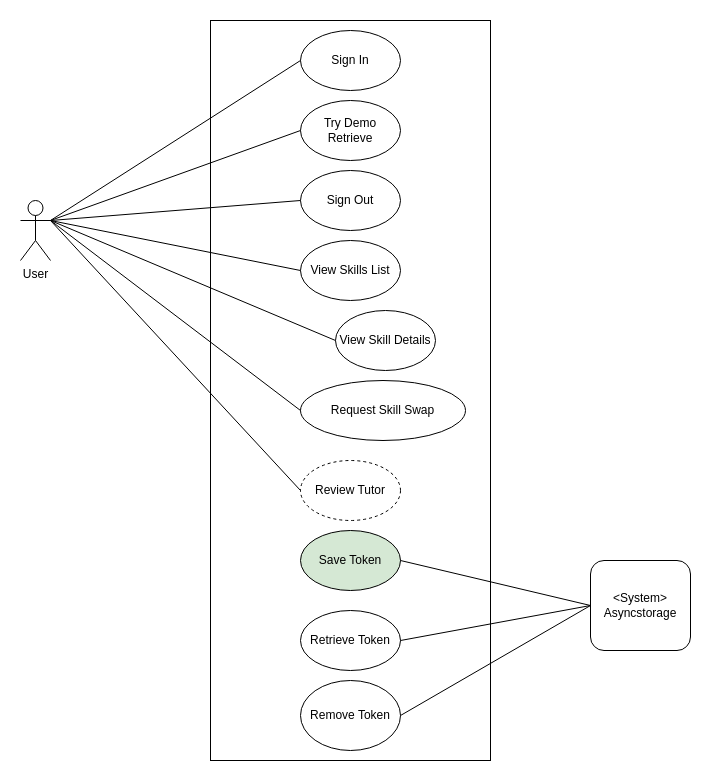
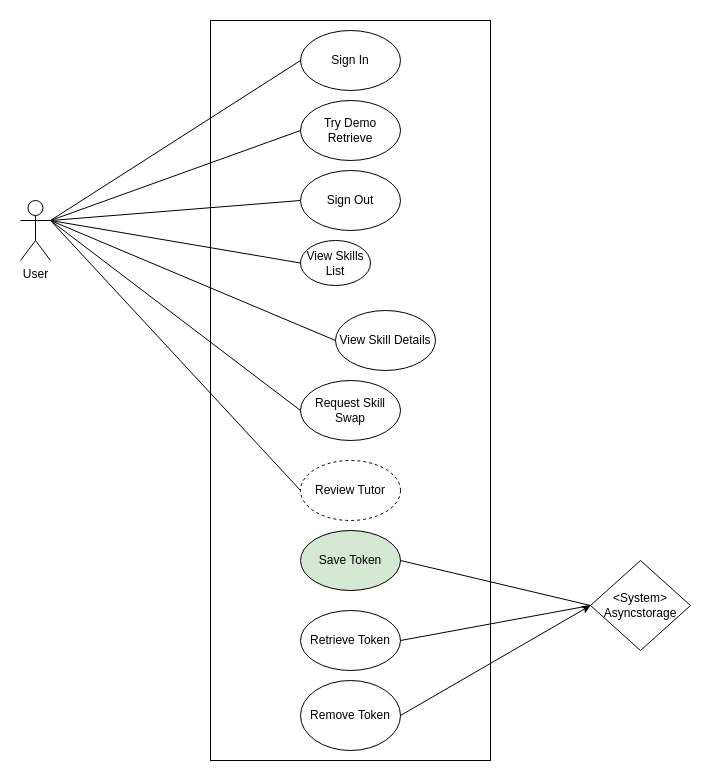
  <mxCell id="0" />
  <mxCell id="1" parent="0" />
  <mxCell id="2" value="" style="rounded=0;whiteSpace=wrap;html=1;" parent="1" vertex="1"><mxGeometry x="210" y="20" width="280" height="740" as="geometry" /></mxCell>
  <mxCell id="3" value="Sign Out" style="ellipse;whiteSpace=wrap;html=1;" parent="1" vertex="1"><mxGeometry x="300" y="170" width="100" height="60" as="geometry" /></mxCell>
  <mxCell id="4" value="Try Demo Retrieve" style="ellipse;whiteSpace=wrap;html=1;" parent="1" vertex="1"><mxGeometry x="300" y="100" width="100" height="60" as="geometry" /></mxCell>
  <mxCell id="5" value="Sign In" style="ellipse;whiteSpace=wrap;html=1;" parent="1" vertex="1"><mxGeometry x="300" y="30" width="100" height="60" as="geometry" /></mxCell>
  <mxCell id="6" value="&lt;span data-end=&quot;608&quot; data-start=&quot;594&quot;&gt;Save Token&lt;/span&gt;" style="ellipse;whiteSpace=wrap;html=1;fillColor=#d5e8d4;" parent="1" vertex="1"><mxGeometry x="300" y="530" width="100" height="60" as="geometry" /></mxCell>
- <mxCell id="7" value="View Skills List" style="ellipse;whiteSpace=wrap;html=1;" parent="1" vertex="1"><mxGeometry x="300" y="240" width="100" height="60" as="geometry" /></mxCell>
+ <mxCell id="7" value="View Skills List" style="ellipse;whiteSpace=wrap;html=1;" parent="1" vertex="1"><mxGeometry x="300" y="240" width="70" height="45" as="geometry" /></mxCell>
  <mxCell id="8" value="&lt;span data-end=&quot;396&quot; data-start=&quot;374&quot;&gt;View Skill Details&lt;/span&gt;" style="ellipse;whiteSpace=wrap;html=1;" parent="1" vertex="1"><mxGeometry x="335" y="310" width="100" height="60" as="geometry" /></mxCell>
- <mxCell id="9" value="Request Skill Swap" style="ellipse;whiteSpace=wrap;html=1;" parent="1" vertex="1"><mxGeometry x="300" y="380" width="165" height="60" as="geometry" /></mxCell>
+ <mxCell id="9" value="Request Skill Swap" style="ellipse;whiteSpace=wrap;html=1;" parent="1" vertex="1"><mxGeometry x="300" y="380" width="100" height="60" as="geometry" /></mxCell>
  <mxCell id="10" value="Review Tutor" style="ellipse;whiteSpace=wrap;html=1;dashed=1;" parent="1" vertex="1"><mxGeometry x="300" y="460" width="100" height="60" as="geometry" /></mxCell>
  <mxCell id="11" value="&lt;span data-end=&quot;678&quot; data-start=&quot;660&quot;&gt;Retrieve Token&lt;/span&gt;" style="ellipse;whiteSpace=wrap;html=1;" parent="1" vertex="1"><mxGeometry x="300" y="610" width="100" height="60" as="geometry" /></mxCell>
  <mxCell id="12" value="&lt;span data-end=&quot;751&quot; data-start=&quot;735&quot;&gt;Remove Token&lt;/span&gt;" style="ellipse;whiteSpace=wrap;html=1;" parent="1" vertex="1"><mxGeometry x="300" y="680" width="100" height="70" as="geometry" /></mxCell>
  <mxCell id="13" value="" style="endArrow=none;html=1;rounded=0;exitX=1;exitY=0.333;exitDx=0;exitDy=0;exitPerimeter=0;" parent="1" source="18" edge="1"><mxGeometry width="50" height="50" relative="1" as="geometry"><mxPoint x="80" y="80" as="sourcePoint" /><mxPoint x="300" y="60" as="targetPoint" /></mxGeometry></mxCell>
  <mxCell id="14" value="" style="endArrow=none;html=1;rounded=0;entryX=0;entryY=0.5;entryDx=0;entryDy=0;exitX=1;exitY=0.333;exitDx=0;exitDy=0;exitPerimeter=0;" parent="1" source="18" target="4" edge="1"><mxGeometry width="50" height="50" relative="1" as="geometry"><mxPoint x="80" y="80" as="sourcePoint" /><mxPoint x="160" y="130" as="targetPoint" /></mxGeometry></mxCell>
  <mxCell id="15" value="" style="endArrow=none;html=1;rounded=0;exitX=0;exitY=0.5;exitDx=0;exitDy=0;" parent="1" source="8" edge="1"><mxGeometry width="50" height="50" relative="1" as="geometry"><mxPoint x="80" y="450" as="sourcePoint" /><mxPoint x="50" y="220" as="targetPoint" /></mxGeometry></mxCell>
  <mxCell id="16" value="" style="endArrow=none;html=1;rounded=0;entryX=0;entryY=0.5;entryDx=0;entryDy=0;" parent="1" target="3" edge="1"><mxGeometry width="50" height="50" relative="1" as="geometry"><mxPoint x="50" y="220" as="sourcePoint" /><mxPoint x="150" y="410" as="targetPoint" /></mxGeometry></mxCell>
  <mxCell id="17" value="" style="endArrow=none;html=1;rounded=0;exitX=0;exitY=0.5;exitDx=0;exitDy=0;" parent="1" source="9" edge="1"><mxGeometry width="50" height="50" relative="1" as="geometry"><mxPoint x="180" y="510" as="sourcePoint" /><mxPoint x="50" y="220" as="targetPoint" /></mxGeometry></mxCell>
  <mxCell id="18" value="User" style="shape=umlActor;verticalLabelPosition=bottom;verticalAlign=top;html=1;outlineConnect=0;" parent="1" vertex="1"><mxGeometry x="20" y="200" width="30" height="60" as="geometry" /></mxCell>
  <mxCell id="19" value="" style="endArrow=none;html=1;rounded=0;exitX=0;exitY=0.5;exitDx=0;exitDy=0;" parent="1" source="7" edge="1"><mxGeometry width="50" height="50" relative="1" as="geometry"><mxPoint x="80" y="450" as="sourcePoint" /><mxPoint x="50" y="220" as="targetPoint" /></mxGeometry></mxCell>
  <mxCell id="20" value="" style="endArrow=none;html=1;rounded=0;exitX=0;exitY=0.5;exitDx=0;exitDy=0;" parent="1" source="10" edge="1"><mxGeometry width="50" height="50" relative="1" as="geometry"><mxPoint x="20" y="420" as="sourcePoint" /><mxPoint x="50" y="220" as="targetPoint" /></mxGeometry></mxCell>
- <mxCell id="21" value="&amp;lt;System&amp;gt;&lt;div&gt;Asyncstorage&lt;/div&gt;" style="rounded=1;whiteSpace=wrap;html=1;" vertex="1" parent="1"><mxGeometry x="590" y="560" width="100" height="90" as="geometry" /></mxCell>
+ <mxCell id="21" value="&amp;lt;System&amp;gt;&lt;div&gt;Asyncstorage&lt;/div&gt;" style="rhombus;whiteSpace=wrap;html=1;" vertex="1" parent="1"><mxGeometry x="590" y="560" width="100" height="90" as="geometry" /></mxCell>
  <mxCell id="22" value="" style="endArrow=none;html=1;rounded=0;exitX=1;exitY=0.5;exitDx=0;exitDy=0;entryX=0;entryY=0.5;entryDx=0;entryDy=0;" edge="1" parent="1" source="6" target="21"><mxGeometry width="50" height="50" relative="1" as="geometry"><mxPoint x="180" y="670" as="sourcePoint" /><mxPoint x="560" y="580" as="targetPoint" /></mxGeometry></mxCell>
  <mxCell id="23" value="" style="endArrow=none;html=1;rounded=0;exitX=1;exitY=0.5;exitDx=0;exitDy=0;entryX=0;entryY=0.5;entryDx=0;entryDy=0;" edge="1" parent="1" source="11" target="21"><mxGeometry width="50" height="50" relative="1" as="geometry"><mxPoint x="550" y="680" as="sourcePoint" /><mxPoint x="570" y="630" as="targetPoint" /></mxGeometry></mxCell>
- <mxCell id="24" value="" style="endArrow=none;html=1;rounded=0;exitX=1;exitY=0.5;exitDx=0;exitDy=0;entryX=0;entryY=0.5;entryDx=0;entryDy=0;" edge="1" parent="1" source="12" target="21"><mxGeometry width="50" height="50" relative="1" as="geometry"><mxPoint x="570" y="740" as="sourcePoint" /><mxPoint x="590" y="610" as="targetPoint" /></mxGeometry></mxCell>
+ <mxCell id="24" value="" style="endArrow=classic;html=1;rounded=0;exitX=1;exitY=0.5;exitDx=0;exitDy=0;entryX=0;entryY=0.5;entryDx=0;entryDy=0;" edge="1" parent="1" source="12" target="21"><mxGeometry width="50" height="50" relative="1" as="geometry"><mxPoint x="570" y="740" as="sourcePoint" /><mxPoint x="590" y="610" as="targetPoint" /></mxGeometry></mxCell>
